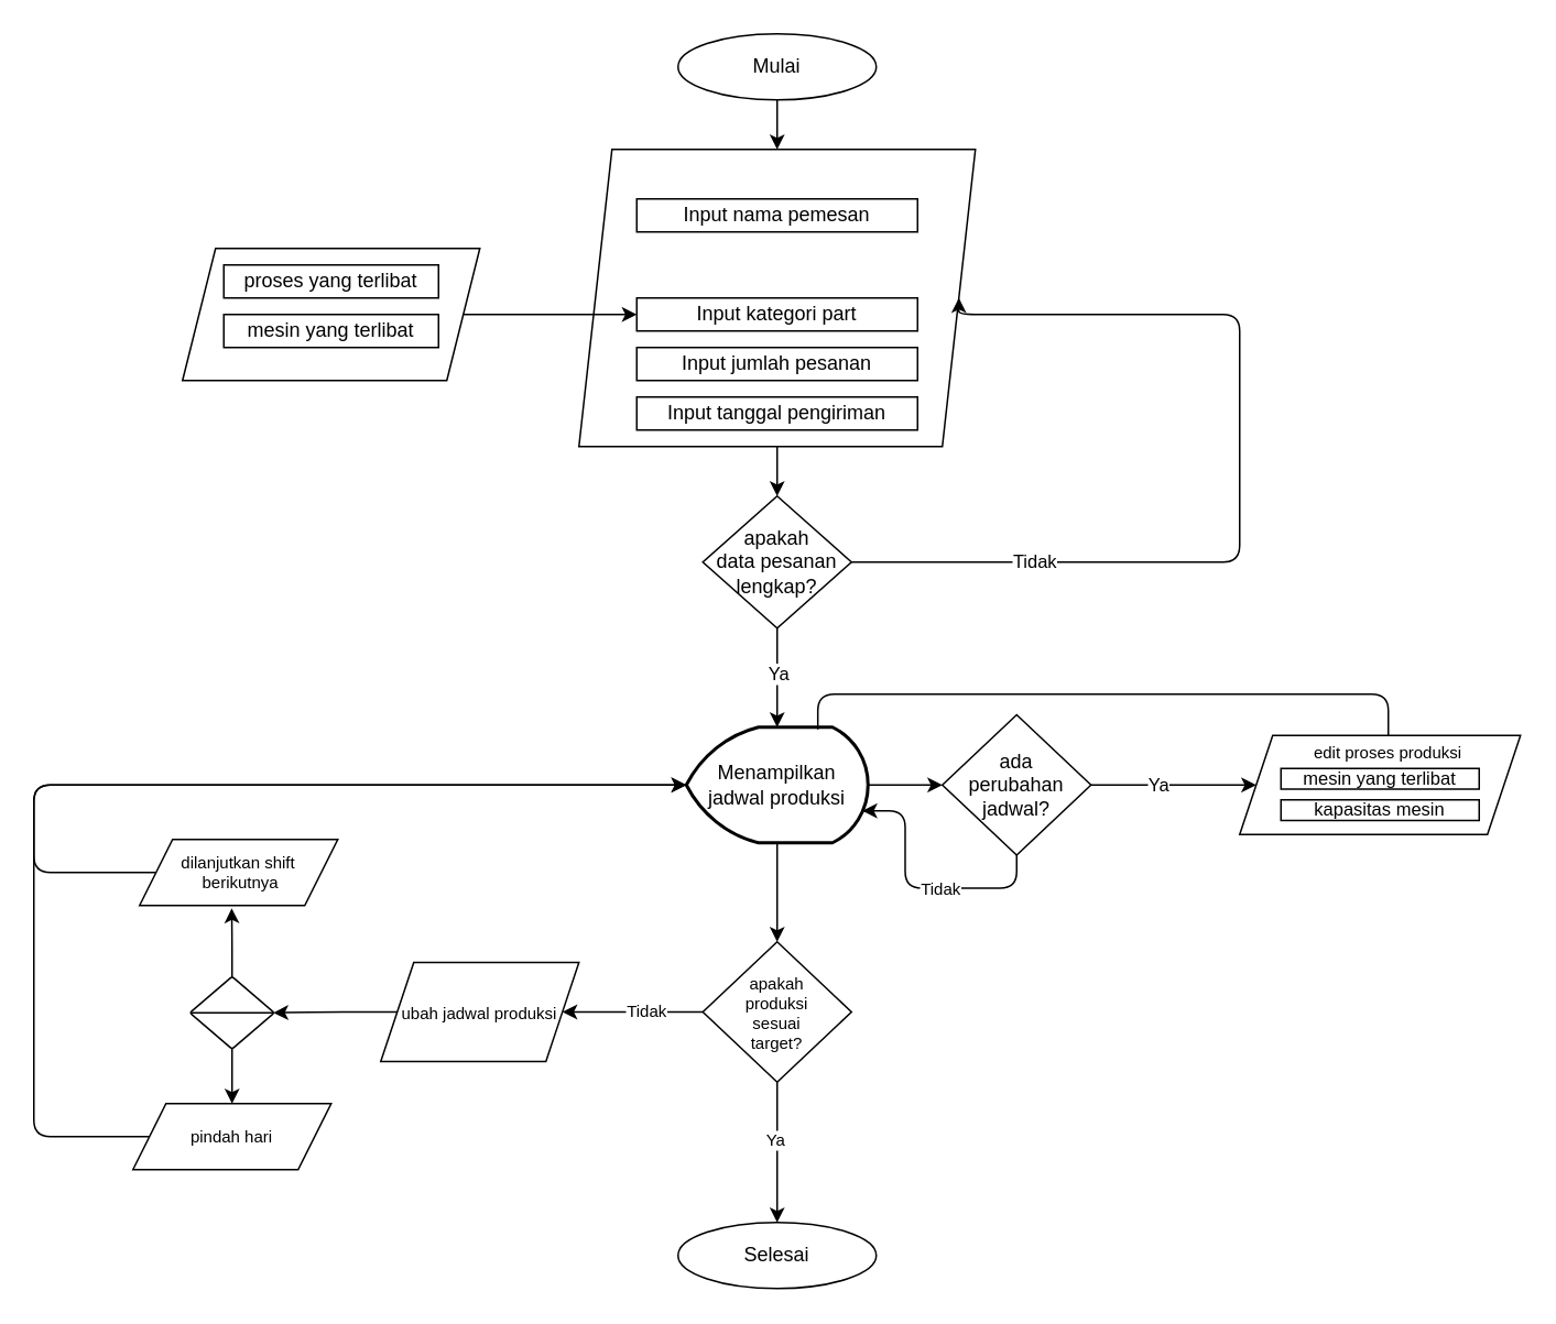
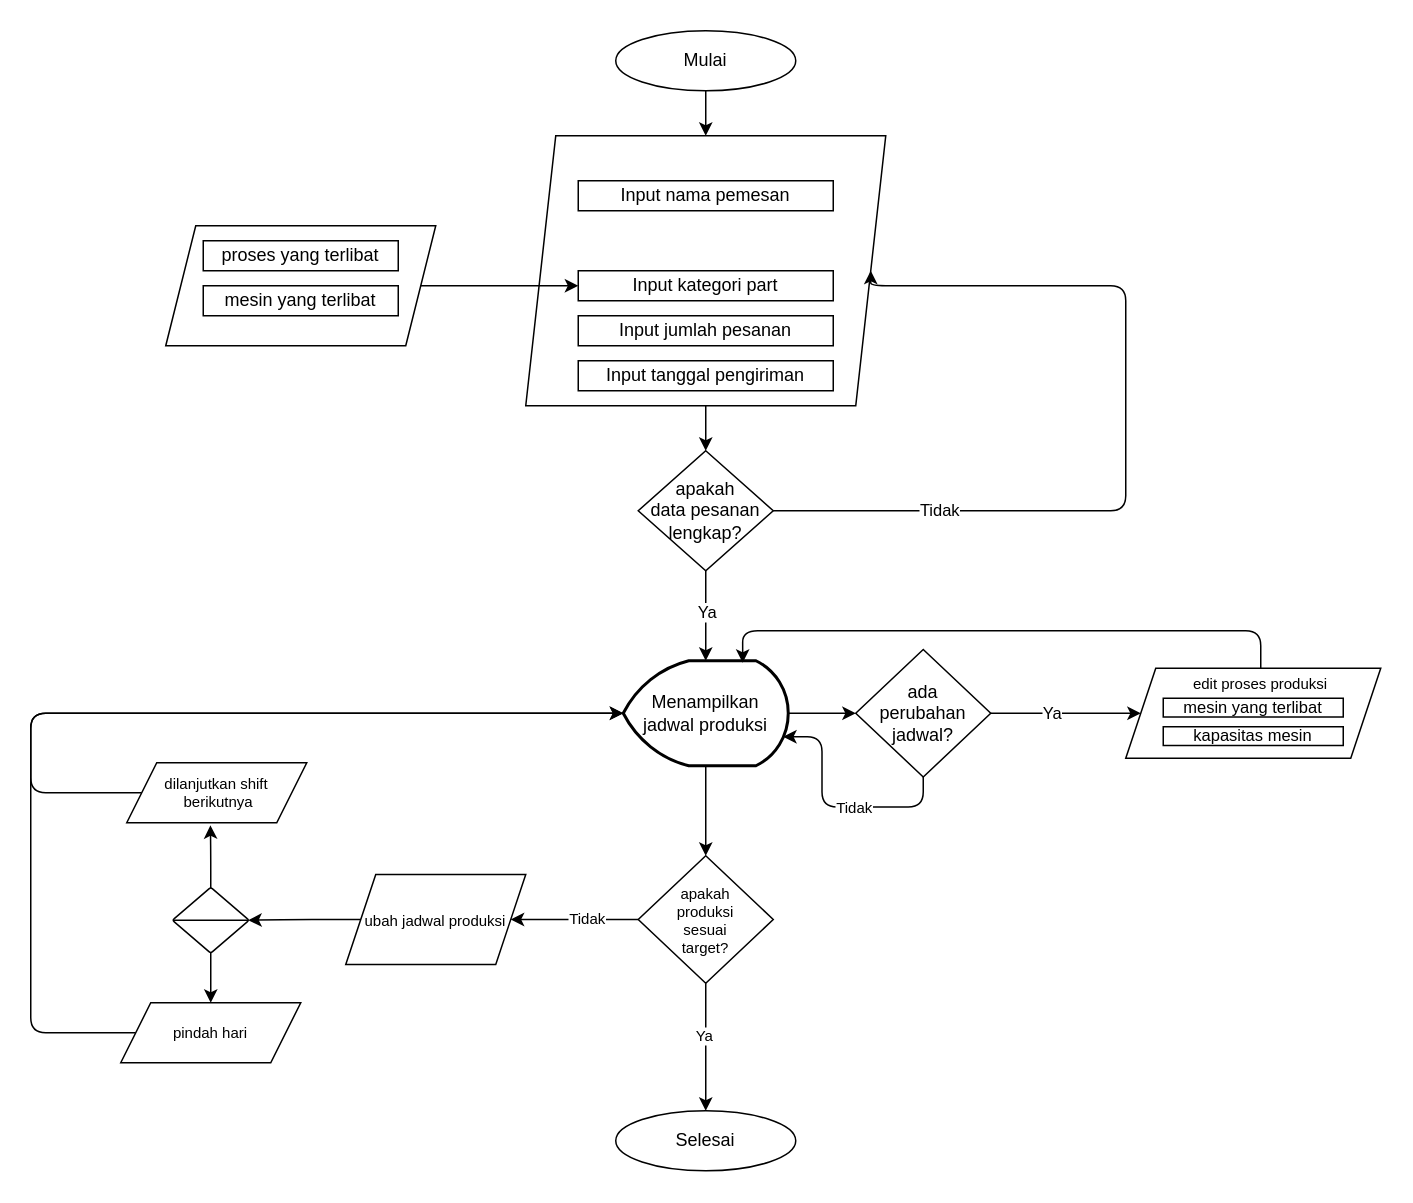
  <mxCell id="0" />
  <mxCell id="1" parent="0" />
  <mxCell id="2" style="edgeStyle=orthogonalEdgeStyle;rounded=0;orthogonalLoop=1;jettySize=auto;html=1;entryX=0.5;entryY=0;entryDx=0;entryDy=0;" edge="1" parent="1" source="3" target="5"><mxGeometry relative="1" as="geometry" /></mxCell>
  <mxCell id="3" value="Mulai" style="ellipse;whiteSpace=wrap;html=1;" vertex="1" parent="1"><mxGeometry x="410" y="20" width="120" height="40" as="geometry" /></mxCell>
  <mxCell id="4" style="edgeStyle=orthogonalEdgeStyle;rounded=0;orthogonalLoop=1;jettySize=auto;html=1;entryX=0.5;entryY=0;entryDx=0;entryDy=0;" edge="1" parent="1" source="5" target="14"><mxGeometry relative="1" as="geometry" /></mxCell>
  <mxCell id="5" value="" style="shape=parallelogram;perimeter=parallelogramPerimeter;whiteSpace=wrap;html=1;fixedSize=1;" vertex="1" parent="1"><mxGeometry x="350" y="90" width="240" height="180" as="geometry" /></mxCell>
  <mxCell id="6" value="Input nama pemesan" style="rounded=0;whiteSpace=wrap;html=1;" vertex="1" parent="1"><mxGeometry x="385" y="120" width="170" height="20" as="geometry" /></mxCell>
  <mxCell id="7" value="Input kategori part" style="rounded=0;whiteSpace=wrap;html=1;" vertex="1" parent="1"><mxGeometry x="385" y="180" width="170" height="20" as="geometry" /></mxCell>
  <mxCell id="8" value="Input jumlah pesanan" style="rounded=0;whiteSpace=wrap;html=1;" vertex="1" parent="1"><mxGeometry x="385" y="210" width="170" height="20" as="geometry" /></mxCell>
  <mxCell id="9" value="Input tanggal pengiriman" style="rounded=0;whiteSpace=wrap;html=1;" vertex="1" parent="1"><mxGeometry x="385" y="240" width="170" height="20" as="geometry" /></mxCell>
  <mxCell id="10" style="edgeStyle=orthogonalEdgeStyle;rounded=1;orthogonalLoop=1;jettySize=auto;html=1;entryX=1;entryY=0.5;entryDx=0;entryDy=0;" edge="1" parent="1" source="14" target="5"><mxGeometry relative="1" as="geometry"><mxPoint x="720" y="210" as="targetPoint" /><Array as="points"><mxPoint x="750" y="340" /><mxPoint x="750" y="190" /></Array></mxGeometry></mxCell>
  <mxCell id="11" value="Tidak" style="edgeLabel;html=1;align=center;verticalAlign=middle;resizable=0;points=[];" vertex="1" connectable="0" parent="10"><mxGeometry x="-0.609" y="1" relative="1" as="geometry"><mxPoint as="offset" /></mxGeometry></mxCell>
  <mxCell id="12" style="edgeStyle=orthogonalEdgeStyle;rounded=1;orthogonalLoop=1;jettySize=auto;html=1;" edge="1" parent="1" source="14" target="17"><mxGeometry relative="1" as="geometry"><Array as="points"><mxPoint x="470" y="400" /><mxPoint x="470" y="400" /></Array></mxGeometry></mxCell>
  <mxCell id="13" value="Ya" style="edgeLabel;html=1;align=center;verticalAlign=middle;resizable=0;points=[];" vertex="1" connectable="0" parent="12"><mxGeometry x="-0.315" y="-1" relative="1" as="geometry"><mxPoint x="1" y="6" as="offset" /></mxGeometry></mxCell>
  <mxCell id="14" value="apakah&lt;br&gt;data pesanan&lt;br&gt;lengkap?" style="rhombus;whiteSpace=wrap;html=1;" vertex="1" parent="1"><mxGeometry x="425" y="300" width="90" height="80" as="geometry" /></mxCell>
  <mxCell id="15" style="edgeStyle=orthogonalEdgeStyle;rounded=1;orthogonalLoop=1;jettySize=auto;html=1;entryX=0;entryY=0.5;entryDx=0;entryDy=0;" edge="1" parent="1" source="17" target="26"><mxGeometry relative="1" as="geometry" /></mxCell>
  <mxCell id="16" style="edgeStyle=orthogonalEdgeStyle;rounded=1;orthogonalLoop=1;jettySize=auto;html=1;fontSize=11;" edge="1" parent="1" source="17" target="37"><mxGeometry relative="1" as="geometry" /></mxCell>
  <mxCell id="17" value="Menampilkan&lt;br&gt;jadwal produksi" style="strokeWidth=2;html=1;shape=mxgraph.flowchart.display;whiteSpace=wrap;" vertex="1" parent="1"><mxGeometry x="415" y="440" width="110" height="70" as="geometry" /></mxCell>
  <mxCell id="18" style="edgeStyle=orthogonalEdgeStyle;rounded=1;orthogonalLoop=1;jettySize=auto;html=1;" edge="1" parent="1" source="19" target="7"><mxGeometry relative="1" as="geometry" /></mxCell>
  <mxCell id="19" value="" style="shape=parallelogram;perimeter=parallelogramPerimeter;whiteSpace=wrap;html=1;fixedSize=1;" vertex="1" parent="1"><mxGeometry x="110" y="150" width="180" height="80" as="geometry" /></mxCell>
  <mxCell id="20" value="proses yang terlibat" style="rounded=0;whiteSpace=wrap;html=1;" vertex="1" parent="1"><mxGeometry x="135" y="160" width="130" height="20" as="geometry" /></mxCell>
  <mxCell id="21" value="mesin yang terlibat" style="rounded=0;whiteSpace=wrap;html=1;" vertex="1" parent="1"><mxGeometry x="135" y="190" width="130" height="20" as="geometry" /></mxCell>
  <mxCell id="22" style="edgeStyle=orthogonalEdgeStyle;rounded=1;orthogonalLoop=1;jettySize=auto;html=1;entryX=0;entryY=0.5;entryDx=0;entryDy=0;" edge="1" parent="1" source="26" target="28"><mxGeometry relative="1" as="geometry" /></mxCell>
  <mxCell id="23" value="Ya" style="edgeLabel;html=1;align=center;verticalAlign=middle;resizable=0;points=[];" vertex="1" connectable="0" parent="22"><mxGeometry x="-0.209" y="1" relative="1" as="geometry"><mxPoint as="offset" /></mxGeometry></mxCell>
  <mxCell id="24" style="edgeStyle=orthogonalEdgeStyle;rounded=1;orthogonalLoop=1;jettySize=auto;html=1;fontSize=10;exitX=0.5;exitY=1;exitDx=0;exitDy=0;entryX=0.969;entryY=0.724;entryDx=0;entryDy=0;entryPerimeter=0;" edge="1" parent="1" source="26" target="17"><mxGeometry relative="1" as="geometry"><mxPoint x="560" y="530" as="targetPoint" /></mxGeometry></mxCell>
  <mxCell id="25" value="Tidak" style="edgeLabel;html=1;align=center;verticalAlign=middle;resizable=0;points=[];fontSize=10;" vertex="1" connectable="0" parent="24"><mxGeometry x="-0.162" relative="1" as="geometry"><mxPoint as="offset" /></mxGeometry></mxCell>
  <mxCell id="26" value="ada &lt;br&gt;perubahan jadwal?" style="rhombus;whiteSpace=wrap;html=1;" vertex="1" parent="1"><mxGeometry x="570" y="432.5" width="90" height="85" as="geometry" /></mxCell>
  <mxCell id="27" value="Selesai" style="ellipse;whiteSpace=wrap;html=1;" vertex="1" parent="1"><mxGeometry x="410" y="740" width="120" height="40" as="geometry" /></mxCell>
  <mxCell id="28" value="" style="shape=parallelogram;perimeter=parallelogramPerimeter;whiteSpace=wrap;html=1;fixedSize=1;" vertex="1" parent="1"><mxGeometry x="750" y="445" width="170" height="60" as="geometry" /></mxCell>
- <mxCell id="29" style="edgeStyle=orthogonalEdgeStyle;rounded=1;orthogonalLoop=1;jettySize=auto;html=1;entryX=0.724;entryY=0.019;entryDx=0;entryDy=0;entryPerimeter=0;fontSize=10;endArrow=none;" edge="1" parent="1" source="30" target="17"><mxGeometry relative="1" as="geometry"><Array as="points"><mxPoint x="840" y="420" /><mxPoint x="495" y="420" /></Array></mxGeometry></mxCell>
+ <mxCell id="29" style="edgeStyle=orthogonalEdgeStyle;rounded=1;orthogonalLoop=1;jettySize=auto;html=1;entryX=0.724;entryY=0.019;entryDx=0;entryDy=0;entryPerimeter=0;fontSize=10;" edge="1" parent="1" source="30" target="17"><mxGeometry relative="1" as="geometry"><Array as="points"><mxPoint x="840" y="420" /><mxPoint x="495" y="420" /></Array></mxGeometry></mxCell>
  <mxCell id="30" value="edit proses produksi" style="text;html=1;strokeColor=none;fillColor=none;align=center;verticalAlign=middle;whiteSpace=wrap;rounded=0;fontSize=10;" vertex="1" parent="1"><mxGeometry x="770" y="445" width="140" height="20" as="geometry" /></mxCell>
  <mxCell id="31" value="mesin yang terlibat" style="rounded=0;whiteSpace=wrap;html=1;fontSize=11;" vertex="1" parent="1"><mxGeometry x="775" y="465" width="120" height="12.5" as="geometry" /></mxCell>
  <mxCell id="32" value="kapasitas mesin" style="rounded=0;whiteSpace=wrap;html=1;fontSize=11;" vertex="1" parent="1"><mxGeometry x="775" y="484" width="120" height="12.5" as="geometry" /></mxCell>
  <mxCell id="33" style="edgeStyle=orthogonalEdgeStyle;rounded=1;orthogonalLoop=1;jettySize=auto;html=1;fontSize=10;entryX=1;entryY=0.5;entryDx=0;entryDy=0;" edge="1" parent="1" source="37" target="39"><mxGeometry relative="1" as="geometry"><mxPoint x="180" y="475" as="targetPoint" /></mxGeometry></mxCell>
  <mxCell id="34" value="Tidak" style="edgeLabel;html=1;align=center;verticalAlign=middle;resizable=0;points=[];fontSize=10;" vertex="1" connectable="0" parent="33"><mxGeometry x="-0.234" y="-3" relative="1" as="geometry"><mxPoint x="-2" y="2" as="offset" /></mxGeometry></mxCell>
  <mxCell id="35" style="edgeStyle=orthogonalEdgeStyle;rounded=1;orthogonalLoop=1;jettySize=auto;html=1;fontSize=10;" edge="1" parent="1" source="37" target="27"><mxGeometry relative="1" as="geometry" /></mxCell>
  <mxCell id="36" value="Ya" style="edgeLabel;html=1;align=center;verticalAlign=middle;resizable=0;points=[];fontSize=10;" vertex="1" connectable="0" parent="35"><mxGeometry x="-0.209" y="-2" relative="1" as="geometry"><mxPoint as="offset" /></mxGeometry></mxCell>
  <mxCell id="37" value="apakah&lt;br style=&quot;font-size: 10px;&quot;&gt;produksi&lt;br style=&quot;font-size: 10px;&quot;&gt;sesuai&lt;br style=&quot;font-size: 10px;&quot;&gt;target?" style="rhombus;whiteSpace=wrap;html=1;fontSize=10;" vertex="1" parent="1"><mxGeometry x="425" y="570" width="90" height="85" as="geometry" /></mxCell>
  <mxCell id="38" style="edgeStyle=orthogonalEdgeStyle;rounded=1;orthogonalLoop=1;jettySize=auto;html=1;entryX=1;entryY=0.5;entryDx=0;entryDy=0;entryPerimeter=0;fontSize=10;" edge="1" parent="1" source="39" target="42"><mxGeometry relative="1" as="geometry" /></mxCell>
  <mxCell id="39" value="ubah jadwal produksi" style="shape=parallelogram;perimeter=parallelogramPerimeter;whiteSpace=wrap;html=1;fixedSize=1;fontSize=10;" vertex="1" parent="1"><mxGeometry x="230" y="582.5" width="120" height="60" as="geometry" /></mxCell>
  <mxCell id="40" style="edgeStyle=orthogonalEdgeStyle;rounded=1;orthogonalLoop=1;jettySize=auto;html=1;entryX=0.5;entryY=0;entryDx=0;entryDy=0;fontSize=10;" edge="1" parent="1" source="42" target="46"><mxGeometry relative="1" as="geometry" /></mxCell>
  <mxCell id="41" style="edgeStyle=orthogonalEdgeStyle;rounded=1;orthogonalLoop=1;jettySize=auto;html=1;entryX=0.465;entryY=1.043;entryDx=0;entryDy=0;entryPerimeter=0;fontSize=10;" edge="1" parent="1" source="42" target="44"><mxGeometry relative="1" as="geometry" /></mxCell>
  <mxCell id="42" value="" style="verticalLabelPosition=bottom;verticalAlign=top;html=1;shape=mxgraph.flowchart.sort;fontSize=10;" vertex="1" parent="1"><mxGeometry x="115" y="591.5" width="50" height="43" as="geometry" /></mxCell>
  <mxCell id="43" style="edgeStyle=orthogonalEdgeStyle;rounded=1;orthogonalLoop=1;jettySize=auto;html=1;entryX=0;entryY=0.5;entryDx=0;entryDy=0;fontSize=10;exitX=0;exitY=0.5;exitDx=0;exitDy=0;entryPerimeter=0;" edge="1" parent="1" source="44" target="17"><mxGeometry relative="1" as="geometry"><Array as="points"><mxPoint x="20" y="528" /><mxPoint x="20" y="475" /></Array></mxGeometry></mxCell>
  <mxCell id="44" value="dilanjutkan shift&lt;br&gt;&amp;nbsp;berikutnya" style="shape=parallelogram;perimeter=parallelogramPerimeter;whiteSpace=wrap;html=1;fixedSize=1;fontSize=10;" vertex="1" parent="1"><mxGeometry x="84" y="508" width="120" height="40" as="geometry" /></mxCell>
  <mxCell id="45" style="edgeStyle=orthogonalEdgeStyle;rounded=1;orthogonalLoop=1;jettySize=auto;html=1;entryX=0;entryY=0.5;entryDx=0;entryDy=0;entryPerimeter=0;fontSize=10;exitX=0;exitY=0.5;exitDx=0;exitDy=0;" edge="1" parent="1" source="46" target="17"><mxGeometry relative="1" as="geometry"><Array as="points"><mxPoint x="20" y="688" /><mxPoint x="20" y="475" /></Array></mxGeometry></mxCell>
  <mxCell id="46" value="pindah hari" style="shape=parallelogram;perimeter=parallelogramPerimeter;whiteSpace=wrap;html=1;fixedSize=1;fontSize=10;" vertex="1" parent="1"><mxGeometry x="80" y="668" width="120" height="40" as="geometry" /></mxCell>
